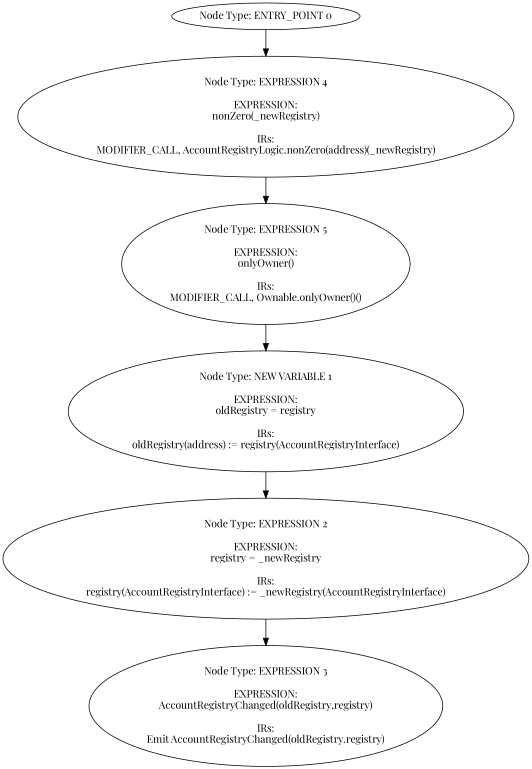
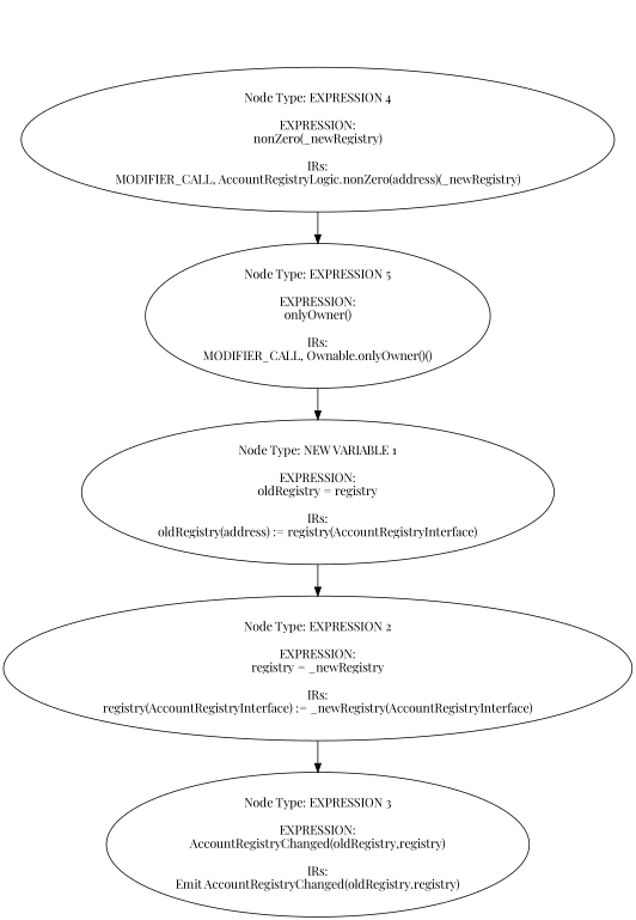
  digraph {
    fontname="Playfair Display"
    node [fontname="Playfair Display"]
    edge [fontname="Playfair Display"]
-   n1 [label="Node Type: ENTRY_POINT 0\n"]
    n2 [label="Node Type: EXPRESSION 4\n\nEXPRESSION:\nnonZero(_newRegistry)\n\nIRs:\nMODIFIER_CALL, AccountRegistryLogic.nonZero(address)(_newRegistry)"]
    n3 [label="Node Type: EXPRESSION 5\n\nEXPRESSION:\nonlyOwner()\n\nIRs:\nMODIFIER_CALL, Ownable.onlyOwner()()"]
    n4 [label="Node Type: NEW VARIABLE 1\n\nEXPRESSION:\noldRegistry = registry\n\nIRs:\noldRegistry(address) := registry(AccountRegistryInterface)"]
    n5 [label="Node Type: EXPRESSION 2\n\nEXPRESSION:\nregistry = _newRegistry\n\nIRs:\nregistry(AccountRegistryInterface) := _newRegistry(AccountRegistryInterface)"]
    n6 [label="Node Type: EXPRESSION 3\n\nEXPRESSION:\nAccountRegistryChanged(oldRegistry,registry)\n\nIRs:\nEmit AccountRegistryChanged(oldRegistry.registry)"]
-   n1 -> n2
    n2 -> n3
    n3 -> n4
    n4 -> n5
    n5 -> n6
  }
